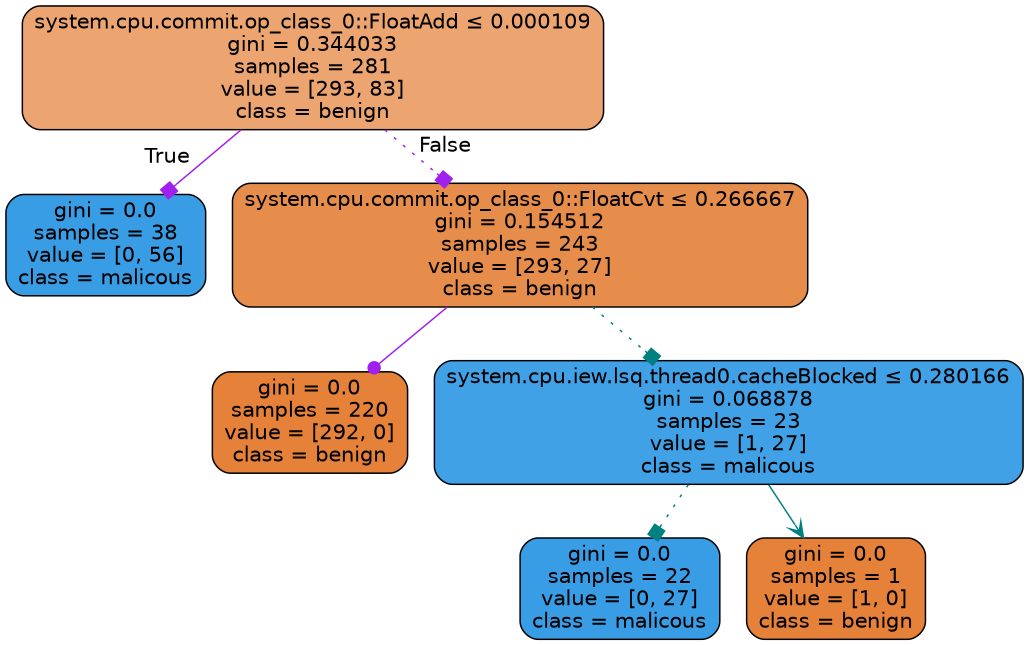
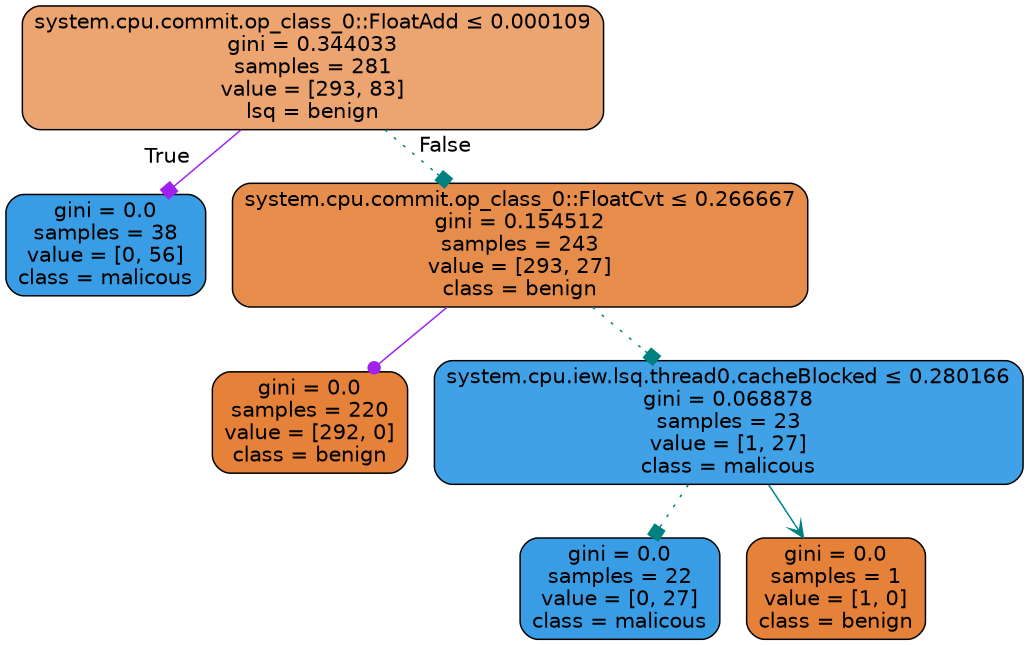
  digraph {
    node [color=black fillcolor="#399de5" fontname=helvetica shape=box style="filled, rounded"]
    edge [arrowhead=box color=teal fontname=helvetica style=solid]
-   n1 [fillcolor="#eca571" label=<system.cpu.commit.op_class_0::FloatAdd &le; 0.000109<br/>gini = 0.344033<br/>samples = 281<br/>value = [293, 83]<br/>class = benign>]
+   n1 [fillcolor="#eca571" label=<system.cpu.commit.op_class_0::FloatAdd &le; 0.000109<br/>gini = 0.344033<br/>samples = 281<br/>value = [293, 83]<br/>lsq = benign>]
    n2 [label=<gini = 0.0<br/>samples = 38<br/>value = [0, 56]<br/>class = malicous>]
    n3 [fillcolor="#e78d4b" label=<system.cpu.commit.op_class_0::FloatCvt &le; 0.266667<br/>gini = 0.154512<br/>samples = 243<br/>value = [293, 27]<br/>class = benign>]
    n4 [fillcolor="#e58139" label=<gini = 0.0<br/>samples = 220<br/>value = [292, 0]<br/>class = benign>]
    n5 [fillcolor="#40a1e6" label=<system.cpu.iew.lsq.thread0.cacheBlocked &le; 0.280166<br/>gini = 0.068878<br/>samples = 23<br/>value = [1, 27]<br/>class = malicous>]
    n6 [label=<gini = 0.0<br/>samples = 22<br/>value = [0, 27]<br/>class = malicous>]
    n7 [fillcolor="#e58139" label=<gini = 0.0<br/>samples = 1<br/>value = [1, 0]<br/>class = benign>]
    n1 -> n2 [color=purple headlabel=True labelangle=45 labeldistance=2.5]
-   n1 -> n3 [color=purple headlabel=False labelangle=-45 labeldistance=2.5 style=dotted]
+   n1 -> n3 [headlabel=False labelangle=-45 labeldistance=2.5 style=dotted]
    n3 -> n4 [arrowhead=dot color=purple]
    n3 -> n5 [style=dotted]
    n5 -> n6 [style=dotted]
    n5 -> n7 [arrowhead=vee]
  }
